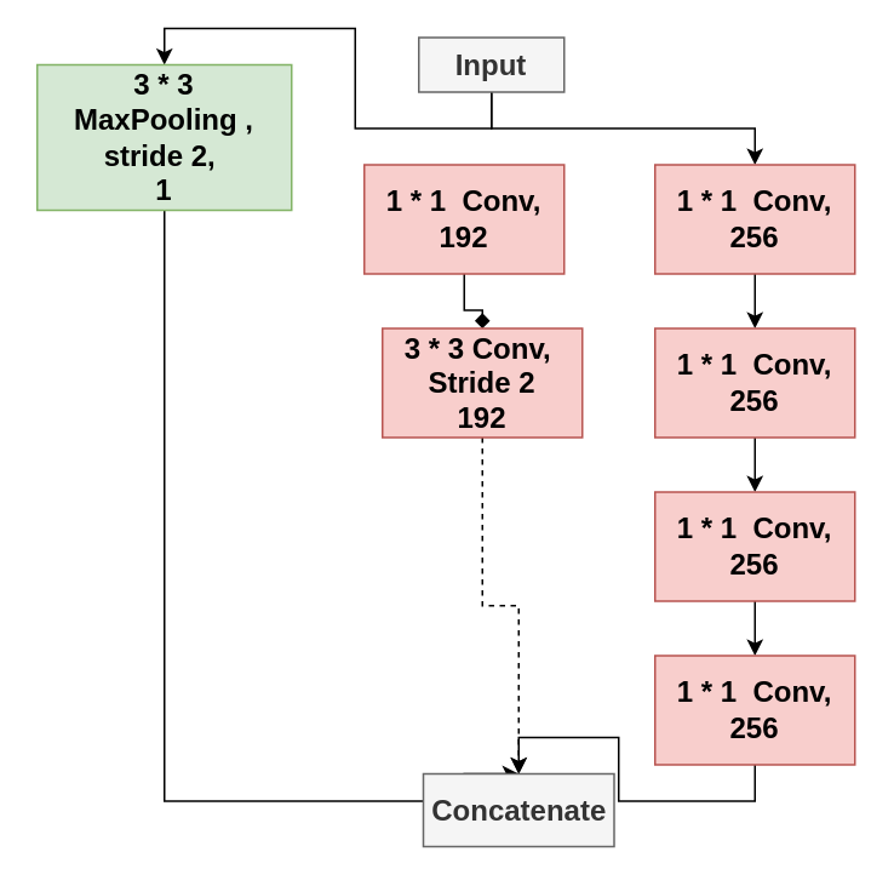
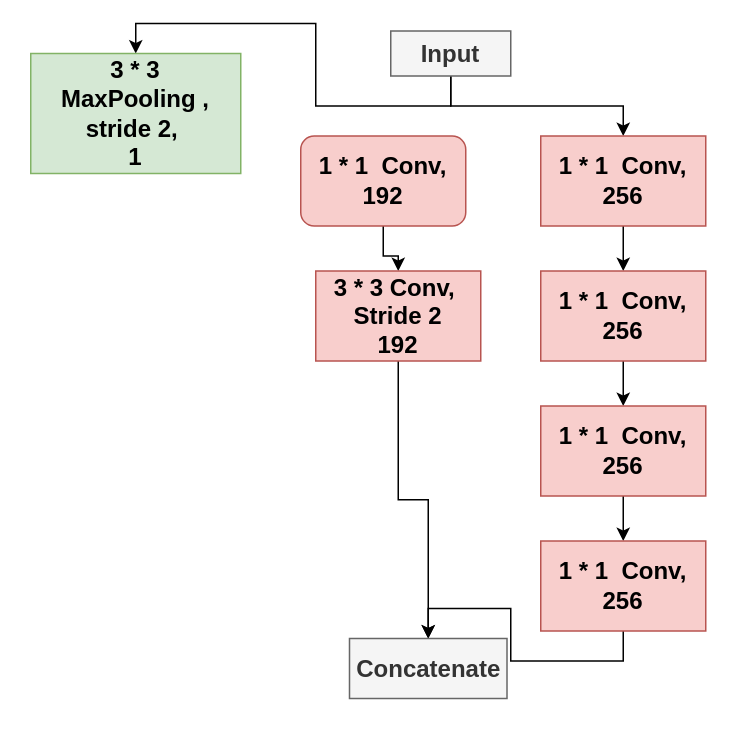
  <mxCell id="0" />
  <mxCell id="1" parent="0" />
  <mxCell id="2" style="edgeStyle=orthogonalEdgeStyle;rounded=0;orthogonalLoop=1;jettySize=auto;html=1;exitX=0.5;exitY=1;exitDx=0;exitDy=0;entryX=0.5;entryY=0;entryDx=0;entryDy=0;" edge="1" parent="1" source="4" target="6"><mxGeometry relative="1" as="geometry" /></mxCell>
  <mxCell id="3" style="edgeStyle=orthogonalEdgeStyle;rounded=0;orthogonalLoop=1;jettySize=auto;html=1;exitX=0.5;exitY=1;exitDx=0;exitDy=0;entryX=0.5;entryY=0;entryDx=0;entryDy=0;" edge="1" parent="1" source="4" target="10"><mxGeometry relative="1" as="geometry" /></mxCell>
- <mxCell id="4" value="&lt;b&gt;&lt;font style=&quot;font-size: 16px;&quot;&gt;Input&lt;/font&gt;&lt;/b&gt;" style="rounded=0;whiteSpace=wrap;html=1;fillColor=#f5f5f5;fontColor=#333333;strokeColor=#666666;" vertex="1" parent="1"><mxGeometry x="230" y="20" width="80" height="30" as="geometry" /></mxCell>
- <mxCell id="5" style="edgeStyle=orthogonalEdgeStyle;rounded=0;orthogonalLoop=1;jettySize=auto;html=1;exitX=0.5;exitY=1;exitDx=0;exitDy=0;entryX=0.5;entryY=0;entryDx=0;entryDy=0;" edge="1" parent="1" source="6" target="19"><mxGeometry relative="1" as="geometry"><mxPoint x="120" y="430" as="targetPoint" /><Array as="points"><mxPoint x="90" y="440" /><mxPoint x="255" y="440" /></Array></mxGeometry></mxCell>
+ <mxCell id="4" value="&lt;b&gt;&lt;font style=&quot;font-size: 16px;&quot;&gt;Input&lt;/font&gt;&lt;/b&gt;" style="rounded=0;whiteSpace=wrap;html=1;fillColor=#f5f5f5;fontColor=#333333;strokeColor=#666666;" vertex="1" parent="1"><mxGeometry x="260" y="20" width="80" height="30" as="geometry" /></mxCell>
  <mxCell id="6" value="&lt;b&gt;&lt;font style=&quot;font-size: 16px;&quot;&gt;3 * 3&lt;/font&gt;&lt;/b&gt;&lt;div&gt;&lt;b&gt;&lt;font style=&quot;font-size: 16px;&quot;&gt;MaxPooling , stride 2,&amp;nbsp;&lt;/font&gt;&lt;/b&gt;&lt;/div&gt;&lt;div&gt;&lt;span style=&quot;font-size: 16px;&quot;&gt;&lt;b&gt;1&lt;/b&gt;&lt;/span&gt;&lt;/div&gt;" style="rounded=0;whiteSpace=wrap;html=1;fillColor=#d5e8d4;strokeColor=#82b366;" vertex="1" parent="1"><mxGeometry x="20" y="35" width="140" height="80" as="geometry" /></mxCell>
- <mxCell id="7" value="" style="edgeStyle=orthogonalEdgeStyle;rounded=0;orthogonalLoop=1;jettySize=auto;html=1;endArrow=diamond;" edge="1" parent="1" source="8" target="18"><mxGeometry relative="1" as="geometry" /></mxCell>
- <mxCell id="8" value="&lt;span style=&quot;font-size: 16px;&quot;&gt;&lt;b&gt;1 * 1&amp;nbsp; Conv, 192&lt;/b&gt;&lt;/span&gt;" style="rounded=0;whiteSpace=wrap;html=1;fillColor=#f8cecc;strokeColor=#b85450;" vertex="1" parent="1"><mxGeometry x="200" y="90" width="110" height="60" as="geometry" /></mxCell>
+ <mxCell id="7" value="" style="edgeStyle=orthogonalEdgeStyle;rounded=0;orthogonalLoop=1;jettySize=auto;html=1;" edge="1" parent="1" source="8" target="18"><mxGeometry relative="1" as="geometry" /></mxCell>
+ <mxCell id="8" value="&lt;span style=&quot;font-size: 16px;&quot;&gt;&lt;b&gt;1 * 1&amp;nbsp; Conv, 192&lt;/b&gt;&lt;/span&gt;" style="whiteSpace=wrap;html=1;fillColor=#f8cecc;strokeColor=#b85450;rounded=1;" vertex="1" parent="1"><mxGeometry x="200" y="90" width="110" height="60" as="geometry" /></mxCell>
  <mxCell id="9" value="" style="edgeStyle=orthogonalEdgeStyle;rounded=0;orthogonalLoop=1;jettySize=auto;html=1;" edge="1" parent="1" source="10" target="12"><mxGeometry relative="1" as="geometry" /></mxCell>
  <mxCell id="10" value="&lt;span style=&quot;font-size: 16px;&quot;&gt;&lt;b&gt;1 * 1&amp;nbsp; Conv, 256&lt;/b&gt;&lt;/span&gt;" style="rounded=0;whiteSpace=wrap;html=1;fillColor=#f8cecc;strokeColor=#b85450;" vertex="1" parent="1"><mxGeometry x="360" y="90" width="110" height="60" as="geometry" /></mxCell>
  <mxCell id="11" value="" style="edgeStyle=orthogonalEdgeStyle;rounded=0;orthogonalLoop=1;jettySize=auto;html=1;" edge="1" parent="1" source="12" target="14"><mxGeometry relative="1" as="geometry" /></mxCell>
  <mxCell id="12" value="&lt;span style=&quot;font-size: 16px;&quot;&gt;&lt;b&gt;1 * 1&amp;nbsp; Conv, 256&lt;/b&gt;&lt;/span&gt;" style="rounded=0;whiteSpace=wrap;html=1;fillColor=#f8cecc;strokeColor=#b85450;" vertex="1" parent="1"><mxGeometry x="360" y="180" width="110" height="60" as="geometry" /></mxCell>
  <mxCell id="13" value="" style="edgeStyle=orthogonalEdgeStyle;rounded=0;orthogonalLoop=1;jettySize=auto;html=1;" edge="1" parent="1" source="14" target="16"><mxGeometry relative="1" as="geometry" /></mxCell>
  <mxCell id="14" value="&lt;span style=&quot;font-size: 16px;&quot;&gt;&lt;b&gt;1 * 1&amp;nbsp; Conv, 256&lt;/b&gt;&lt;/span&gt;" style="rounded=0;whiteSpace=wrap;html=1;fillColor=#f8cecc;strokeColor=#b85450;" vertex="1" parent="1"><mxGeometry x="360" y="270" width="110" height="60" as="geometry" /></mxCell>
  <mxCell id="15" style="edgeStyle=orthogonalEdgeStyle;rounded=0;orthogonalLoop=1;jettySize=auto;html=1;exitX=0.5;exitY=1;exitDx=0;exitDy=0;entryX=0.5;entryY=0;entryDx=0;entryDy=0;" edge="1" parent="1" source="16" target="19"><mxGeometry relative="1" as="geometry" /></mxCell>
  <mxCell id="16" value="&lt;span style=&quot;font-size: 16px;&quot;&gt;&lt;b&gt;1 * 1&amp;nbsp; Conv, 256&lt;/b&gt;&lt;/span&gt;" style="rounded=0;whiteSpace=wrap;html=1;fillColor=#f8cecc;strokeColor=#b85450;" vertex="1" parent="1"><mxGeometry x="360" y="360" width="110" height="60" as="geometry" /></mxCell>
- <mxCell id="17" style="edgeStyle=orthogonalEdgeStyle;rounded=0;orthogonalLoop=1;jettySize=auto;html=1;exitX=0.5;exitY=1;exitDx=0;exitDy=0;entryX=0.5;entryY=0;entryDx=0;entryDy=0;dashed=1;" edge="1" parent="1" source="18" target="19"><mxGeometry relative="1" as="geometry"><mxPoint x="270" y="390" as="targetPoint" /></mxGeometry></mxCell>
+ <mxCell id="17" style="edgeStyle=orthogonalEdgeStyle;rounded=0;orthogonalLoop=1;jettySize=auto;html=1;exitX=0.5;exitY=1;exitDx=0;exitDy=0;entryX=0.5;entryY=0;entryDx=0;entryDy=0;" edge="1" parent="1" source="18" target="19"><mxGeometry relative="1" as="geometry"><mxPoint x="270" y="390" as="targetPoint" /></mxGeometry></mxCell>
  <mxCell id="18" value="&lt;span style=&quot;font-size: 16px;&quot;&gt;&lt;b&gt;3 * 3 Conv,&amp;nbsp;&lt;/b&gt;&lt;/span&gt;&lt;div&gt;&lt;span style=&quot;font-size: 16px;&quot;&gt;&lt;b&gt;Stride 2&lt;/b&gt;&lt;/span&gt;&lt;/div&gt;&lt;div&gt;&lt;span style=&quot;font-size: 16px;&quot;&gt;&lt;b&gt;192&lt;/b&gt;&lt;/span&gt;&lt;/div&gt;" style="rounded=0;whiteSpace=wrap;html=1;fillColor=#f8cecc;strokeColor=#b85450;" vertex="1" parent="1"><mxGeometry x="210" y="180" width="110" height="60" as="geometry" /></mxCell>
  <mxCell id="19" value="&lt;b&gt;&lt;font style=&quot;font-size: 16px;&quot;&gt;Concatenate&lt;/font&gt;&lt;/b&gt;" style="rounded=0;whiteSpace=wrap;html=1;fillColor=#f5f5f5;fontColor=#333333;strokeColor=#666666;" vertex="1" parent="1"><mxGeometry x="232.5" y="425" width="105" height="40" as="geometry" /></mxCell>
